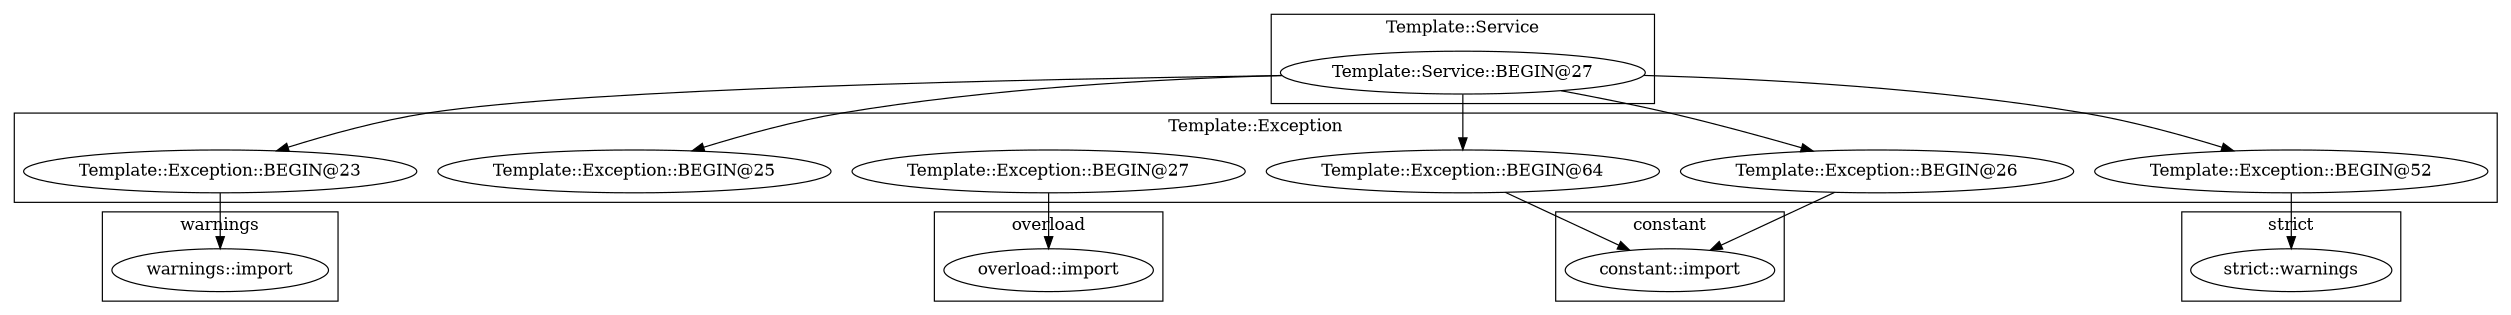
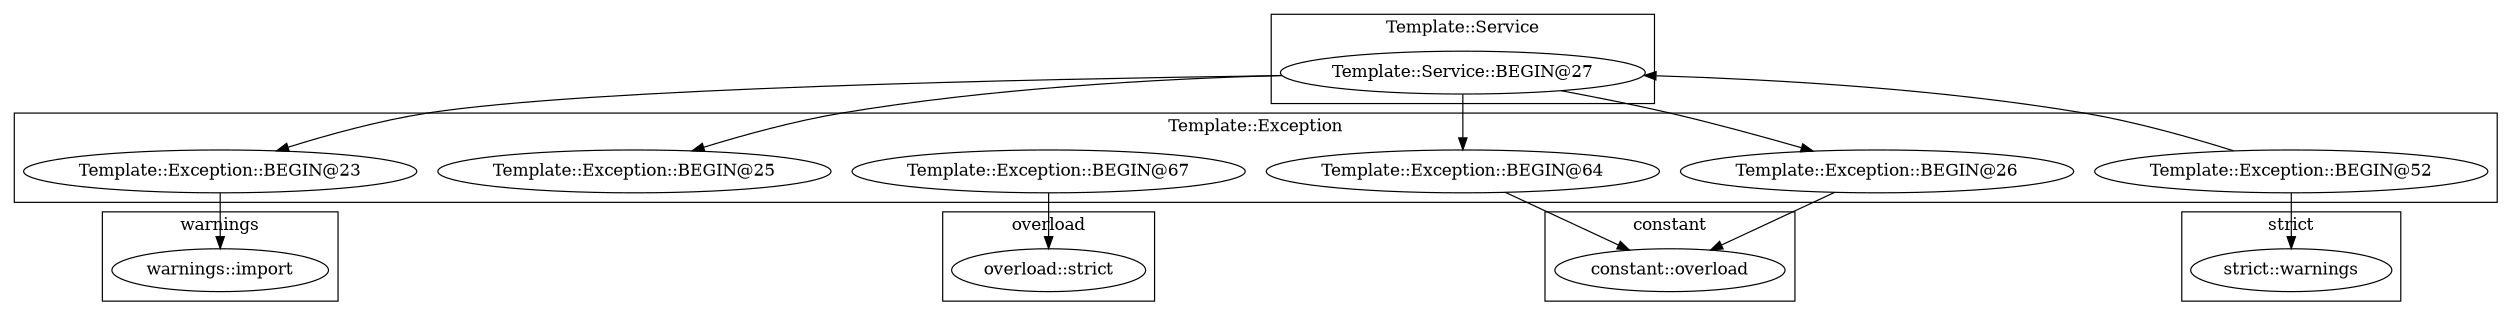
  digraph {
    "warnings::import"
-   "constant::import"
+   "constant::import" [label="constant::overload"]
    "Template::Exception::BEGIN@23"
-   "Template::Exception::BEGIN@27"
+   "Template::Exception::BEGIN@27" [label="Template::Exception::BEGIN@67"]
    "Template::Exception::BEGIN@26"
    "Template::Exception::BEGIN@25"
    n7 [label="Template::Exception::BEGIN@52"]
    n8 [label="Template::Exception::BEGIN@64"]
-   "overload::import"
+   "overload::import" [label="overload::strict"]
    "Template::Service::BEGIN@27"
    n11 [label="strict::warnings"]
    subgraph cluster_1 {
      label=warnings
      "warnings::import"
    }
    subgraph cluster_2 {
      label=constant
      "constant::import"
    }
    subgraph cluster_3 {
      label="Template::Exception"
      "Template::Exception::BEGIN@23"
      "Template::Exception::BEGIN@27"
      "Template::Exception::BEGIN@26"
      "Template::Exception::BEGIN@25"
      n7
      n8
    }
    subgraph cluster_4 {
      label=overload
      "overload::import"
    }
    subgraph cluster_5 {
      label="Template::Service"
      "Template::Service::BEGIN@27"
    }
    subgraph cluster_6 {
      label="strict"
      n11
    }
    "Template::Exception::BEGIN@23" -> "warnings::import"
    "Template::Exception::BEGIN@27" -> "overload::import"
    "Template::Exception::BEGIN@26" -> "constant::import"
    n7 -> n11
    n8 -> "constant::import"
    "Template::Service::BEGIN@27" -> "Template::Exception::BEGIN@23"
    "Template::Service::BEGIN@27" -> "Template::Exception::BEGIN@26"
    "Template::Service::BEGIN@27" -> "Template::Exception::BEGIN@25"
-   "Template::Service::BEGIN@27" -> n7
+   n7 -> "Template::Service::BEGIN@27"
    "Template::Service::BEGIN@27" -> n8
  }
